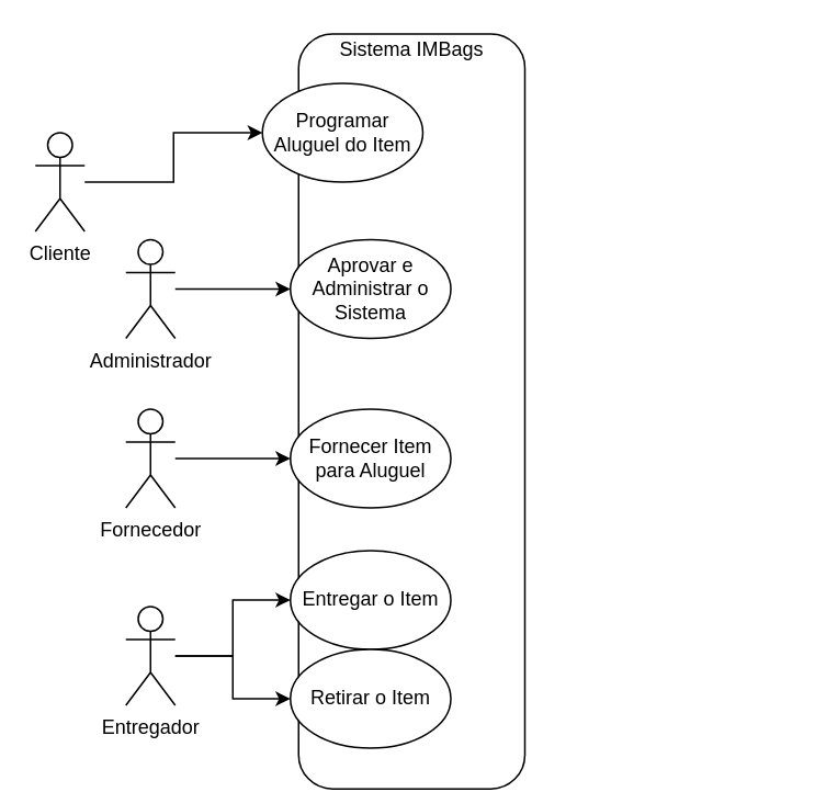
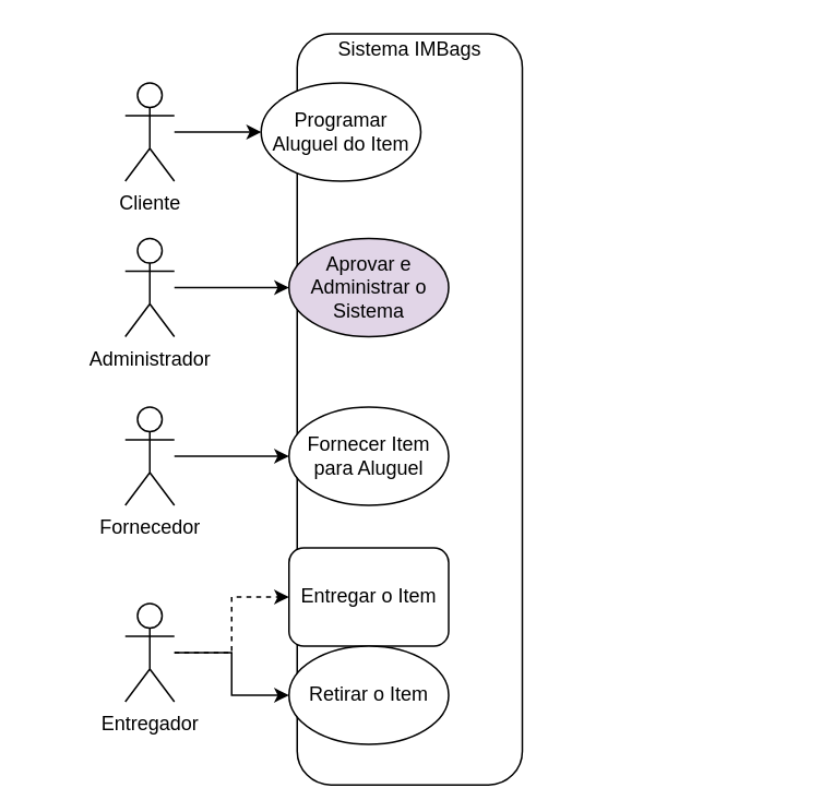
  <mxCell id="0" />
  <mxCell id="1" parent="0" />
  <mxCell id="2" style="edgeStyle=orthogonalEdgeStyle;rounded=0;orthogonalLoop=1;jettySize=auto;html=1;entryX=0;entryY=0.5;entryDx=0;entryDy=0;" edge="1" parent="1" source="3" target="13"><mxGeometry relative="1" as="geometry" /></mxCell>
- <mxCell id="3" value="Cliente" style="shape=umlActor;verticalLabelPosition=bottom;verticalAlign=top;html=1;outlineConnect=0;" vertex="1" parent="1"><mxGeometry x="21" y="80" width="30" height="60" as="geometry" /></mxCell>
+ <mxCell id="3" value="Cliente" style="shape=umlActor;verticalLabelPosition=bottom;verticalAlign=top;html=1;outlineConnect=0;" vertex="1" parent="1"><mxGeometry x="76" y="50" width="30" height="60" as="geometry" /></mxCell>
  <mxCell id="4" style="edgeStyle=orthogonalEdgeStyle;rounded=0;orthogonalLoop=1;jettySize=auto;html=1;entryX=0;entryY=0.5;entryDx=0;entryDy=0;" edge="1" parent="1" source="5" target="15"><mxGeometry relative="1" as="geometry" /></mxCell>
  <mxCell id="5" value="Fornecedor" style="shape=umlActor;verticalLabelPosition=bottom;verticalAlign=top;html=1;outlineConnect=0;" vertex="1" parent="1"><mxGeometry x="76" y="248" width="30" height="60" as="geometry" /></mxCell>
  <mxCell id="6" style="edgeStyle=orthogonalEdgeStyle;rounded=0;orthogonalLoop=1;jettySize=auto;html=1;entryX=0;entryY=0.5;entryDx=0;entryDy=0;" edge="1" parent="1" source="7" target="14"><mxGeometry relative="1" as="geometry" /></mxCell>
  <mxCell id="7" value="Administrador" style="shape=umlActor;verticalLabelPosition=bottom;verticalAlign=top;html=1;outlineConnect=0;" vertex="1" parent="1"><mxGeometry x="76" y="145" width="30" height="60" as="geometry" /></mxCell>
- <mxCell id="8" style="edgeStyle=orthogonalEdgeStyle;rounded=0;orthogonalLoop=1;jettySize=auto;html=1;entryX=0;entryY=0.5;entryDx=0;entryDy=0;" edge="1" parent="1" source="10" target="16"><mxGeometry relative="1" as="geometry" /></mxCell>
+ <mxCell id="8" style="edgeStyle=orthogonalEdgeStyle;rounded=0;orthogonalLoop=1;jettySize=auto;html=1;entryX=0;entryY=0.5;entryDx=0;entryDy=0;dashed=1;" edge="1" parent="1" source="10" target="16"><mxGeometry relative="1" as="geometry" /></mxCell>
  <mxCell id="9" style="edgeStyle=orthogonalEdgeStyle;rounded=0;orthogonalLoop=1;jettySize=auto;html=1;entryX=0;entryY=0.5;entryDx=0;entryDy=0;" edge="1" parent="1" source="10" target="17"><mxGeometry relative="1" as="geometry" /></mxCell>
  <mxCell id="10" value="Entregador" style="shape=umlActor;verticalLabelPosition=bottom;verticalAlign=top;html=1;outlineConnect=0;" vertex="1" parent="1"><mxGeometry x="76" y="368" width="30" height="60" as="geometry" /></mxCell>
  <mxCell id="11" value="" style="rounded=1;whiteSpace=wrap;html=1;rotation=90;" vertex="1" parent="1"><mxGeometry x="20.38" y="180.63" width="458.75" height="137.5" as="geometry" /></mxCell>
  <mxCell id="12" value="Sistema IMBags" style="text;html=1;strokeColor=none;fillColor=none;align=center;verticalAlign=middle;whiteSpace=wrap;rounded=0;" vertex="1" parent="1"><mxGeometry x="190" y="20" width="120" height="20" as="geometry" /></mxCell>
  <mxCell id="13" value="Programar Aluguel do Item" style="ellipse;whiteSpace=wrap;html=1;" vertex="1" parent="1"><mxGeometry x="159" y="50" width="97.5" height="60" as="geometry" /></mxCell>
- <mxCell id="14" value="Aprovar e Administrar o Sistema" style="ellipse;whiteSpace=wrap;html=1;" vertex="1" parent="1"><mxGeometry x="176" y="145" width="97.5" height="60" as="geometry" /></mxCell>
+ <mxCell id="14" value="Aprovar e Administrar o Sistema" style="ellipse;whiteSpace=wrap;html=1;fillColor=#e1d5e7;" vertex="1" parent="1"><mxGeometry x="176" y="145" width="97.5" height="60" as="geometry" /></mxCell>
  <mxCell id="15" value="Fornecer Item para Aluguel" style="ellipse;whiteSpace=wrap;html=1;" vertex="1" parent="1"><mxGeometry x="176" y="248" width="97.5" height="60" as="geometry" /></mxCell>
- <mxCell id="16" value="Entregar o Item" style="ellipse;whiteSpace=wrap;html=1;" vertex="1" parent="1"><mxGeometry x="176" y="334" width="97.5" height="60" as="geometry" /></mxCell>
+ <mxCell id="16" value="Entregar o Item" style="whiteSpace=wrap;html=1;rounded=1;" vertex="1" parent="1"><mxGeometry x="176" y="334" width="97.5" height="60" as="geometry" /></mxCell>
  <mxCell id="17" value="Retirar o Item" style="ellipse;whiteSpace=wrap;html=1;" vertex="1" parent="1"><mxGeometry x="176" y="394" width="97.5" height="60" as="geometry" /></mxCell>
